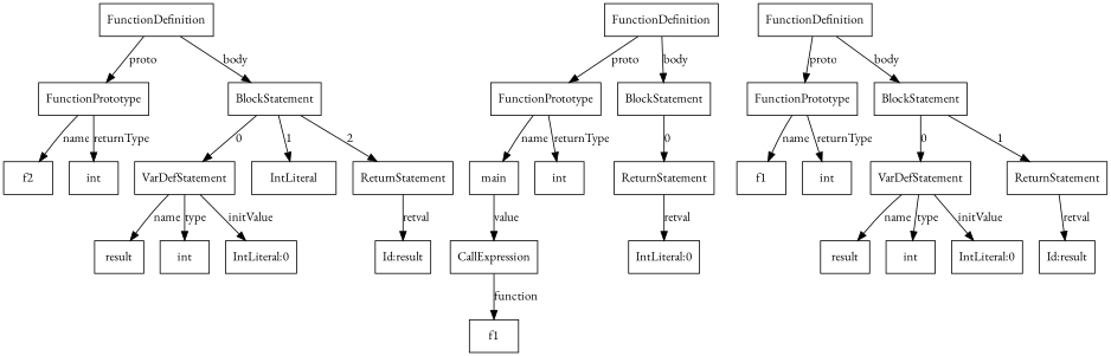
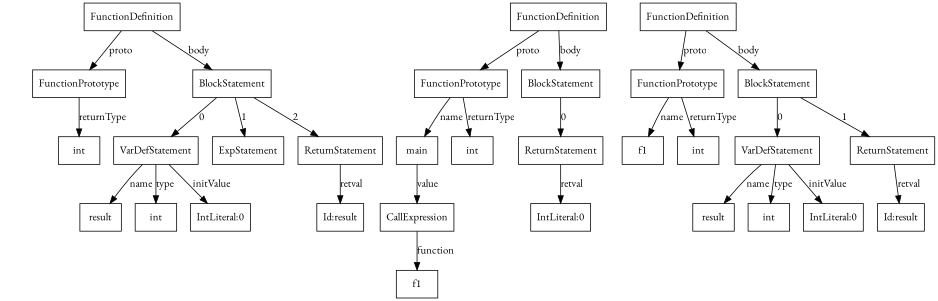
  digraph {
    fontname="EB Garamond"
    node [fontname="EB Garamond" shape=box]
    edge [fontname="EB Garamond" splines=line]
    n1 [label=FunctionDefinition]
    n2 [label=FunctionPrototype]
    n3 [label=BlockStatement]
-   n4 [label=f2]
    n5 [label=int]
    n6 [label=VarDefStatement]
-   n7 [label=IntLiteral]
+   n7 [label=ExpStatement]
    n8 [label=ReturnStatement]
    n9 [label=result]
    n10 [label=int]
    n11 [label="IntLiteral:0"]
    n12 [label="Id:result"]
    n13 [label=CallExpression]
    n14 [label=f1]
    n15 [label=FunctionDefinition]
    n16 [label=FunctionPrototype]
    n17 [label=BlockStatement]
    n18 [label=f1]
    n19 [label=int]
    n20 [label=VarDefStatement]
    n21 [label=ReturnStatement]
    n22 [label=result]
    n23 [label=int]
    n24 [label="IntLiteral:0"]
    n25 [label="Id:result"]
    n26 [label=FunctionDefinition]
    n27 [label=FunctionPrototype]
    n28 [label=BlockStatement]
    n29 [label=main]
    n30 [label=int]
    n31 [label=ReturnStatement]
    n32 [label="IntLiteral:0"]
    n1 -> n2 [label=proto]
    n1 -> n3 [label=body]
-   n2 -> n4 [label=name]
    n2 -> n5 [label=returnType]
    n3 -> n6 [label=0]
    n3 -> n7 [label=1]
    n3 -> n8 [label=2]
    n6 -> n9 [label=name]
    n6 -> n10 [label=type]
    n6 -> n11 [label=initValue]
    n8 -> n12 [label=retval]
    n13 -> n14 [label=function]
    n15 -> n16 [label=proto]
    n15 -> n17 [label=body]
    n16 -> n18 [label=name]
    n16 -> n19 [label=returnType]
    n17 -> n20 [label=0]
    n17 -> n21 [label=1]
    n20 -> n22 [label=name]
    n20 -> n23 [label=type]
    n20 -> n24 [label=initValue]
    n21 -> n25 [label=retval]
    n26 -> n27 [label=proto]
    n26 -> n28 [label=body]
    n27 -> n29 [label=name]
    n27 -> n30 [label=returnType]
    n28 -> n31 [label=0]
    n29 -> n13 [label=value]
    n31 -> n32 [label=retval]
  }
